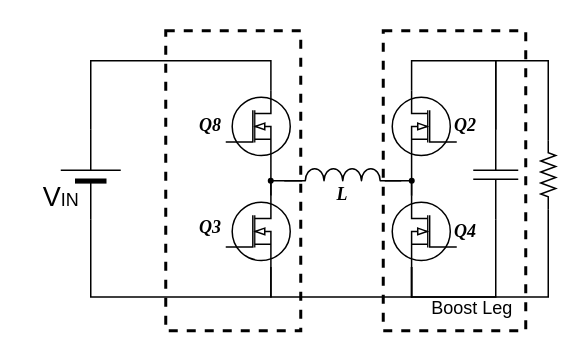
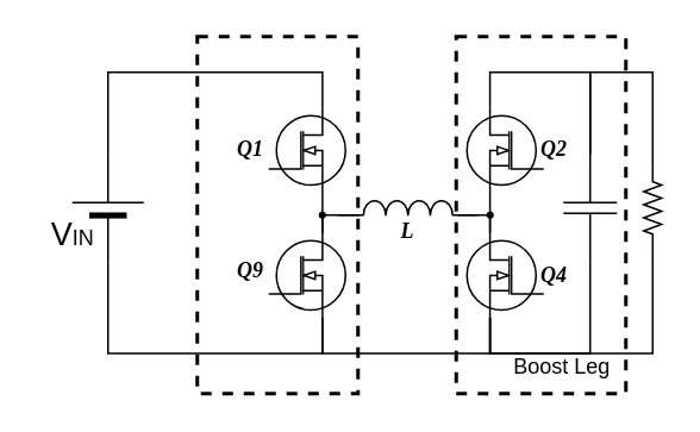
  <mxCell id="0" />
  <mxCell id="1" parent="0" />
  <mxCell id="2" value="" style="rounded=0;whiteSpace=wrap;html=1;fillColor=none;dashed=1;strokeWidth=2;" parent="1" vertex="1"><mxGeometry x="110" y="20" width="90" height="200" as="geometry" /></mxCell>
  <mxCell id="3" style="edgeStyle=orthogonalEdgeStyle;rounded=0;orthogonalLoop=1;jettySize=auto;html=1;exitX=0.7;exitY=0;exitDx=0;exitDy=0;exitPerimeter=0;entryX=1;entryY=0.5;entryDx=0;entryDy=0;entryPerimeter=0;endArrow=none;endFill=0;endSize=5;strokeColor=#000000;strokeWidth=1;" parent="1" source="4" target="19" edge="1"><mxGeometry relative="1" as="geometry" /></mxCell>
  <mxCell id="4" value="" style="verticalLabelPosition=bottom;shadow=0;dashed=0;align=center;html=1;verticalAlign=top;shape=mxgraph.electrical.mosfets1.n-channel_mosfet_1;strokeWidth=1;direction=west;flipH=1;flipV=1;" parent="1" vertex="1"><mxGeometry x="150" y="60" width="43" height="47.5" as="geometry" /></mxCell>
  <mxCell id="5" style="edgeStyle=orthogonalEdgeStyle;rounded=0;orthogonalLoop=1;jettySize=auto;html=1;exitX=0.7;exitY=0;exitDx=0;exitDy=0;exitPerimeter=0;entryX=0.7;entryY=1;entryDx=0;entryDy=0;entryPerimeter=0;endArrow=none;endFill=0;endSize=5;strokeColor=#000000;strokeWidth=1;" parent="1" source="7" target="4" edge="1"><mxGeometry relative="1" as="geometry" /></mxCell>
  <mxCell id="6" style="edgeStyle=orthogonalEdgeStyle;rounded=0;orthogonalLoop=1;jettySize=auto;html=1;exitX=0.7;exitY=1;exitDx=0;exitDy=0;exitPerimeter=0;entryX=0.7;entryY=1;entryDx=0;entryDy=0;entryPerimeter=0;endArrow=none;endFill=0;endSize=5;strokeColor=#000000;strokeWidth=1;" parent="1" source="7" target="12" edge="1"><mxGeometry relative="1" as="geometry" /></mxCell>
  <mxCell id="7" value="" style="verticalLabelPosition=bottom;shadow=0;dashed=0;align=center;html=1;verticalAlign=top;shape=mxgraph.electrical.mosfets1.n-channel_mosfet_1;strokeWidth=1;direction=west;flipH=1;flipV=1;" parent="1" vertex="1"><mxGeometry x="150" y="130" width="43" height="47.5" as="geometry" /></mxCell>
  <mxCell id="8" style="edgeStyle=orthogonalEdgeStyle;rounded=0;orthogonalLoop=1;jettySize=auto;html=1;exitX=0.7;exitY=0;exitDx=0;exitDy=0;exitPerimeter=0;entryX=0;entryY=0.5;entryDx=0;entryDy=0;entryPerimeter=0;endArrow=none;endFill=0;endSize=5;strokeColor=#000000;strokeWidth=1;" parent="1" source="9" target="26" edge="1"><mxGeometry relative="1" as="geometry" /></mxCell>
  <mxCell id="9" value="" style="verticalLabelPosition=bottom;shadow=0;dashed=0;align=center;html=1;verticalAlign=top;shape=mxgraph.electrical.mosfets1.n-channel_mosfet_1;strokeWidth=1;direction=west;flipH=0;flipV=1;" parent="1" vertex="1"><mxGeometry x="261" y="60" width="43" height="47.5" as="geometry" /></mxCell>
  <mxCell id="10" style="edgeStyle=orthogonalEdgeStyle;rounded=0;orthogonalLoop=1;jettySize=auto;html=1;exitX=0.7;exitY=0;exitDx=0;exitDy=0;exitPerimeter=0;entryX=0.7;entryY=1;entryDx=0;entryDy=0;entryPerimeter=0;endArrow=none;endFill=0;endSize=5;strokeColor=#000000;strokeWidth=1;" parent="1" source="12" target="9" edge="1"><mxGeometry relative="1" as="geometry" /></mxCell>
  <mxCell id="11" style="edgeStyle=orthogonalEdgeStyle;rounded=0;orthogonalLoop=1;jettySize=auto;html=1;exitX=0.7;exitY=1;exitDx=0;exitDy=0;exitPerimeter=0;entryX=1;entryY=0.5;entryDx=0;entryDy=0;entryPerimeter=0;endArrow=none;endFill=0;endSize=5;strokeColor=#000000;strokeWidth=1;" parent="1" source="12" target="28" edge="1"><mxGeometry relative="1" as="geometry" /></mxCell>
  <mxCell id="12" value="" style="verticalLabelPosition=bottom;shadow=0;dashed=0;align=center;html=1;verticalAlign=top;shape=mxgraph.electrical.mosfets1.n-channel_mosfet_1;strokeWidth=1;direction=west;flipH=0;flipV=1;" parent="1" vertex="1"><mxGeometry x="261" y="130" width="43" height="47.5" as="geometry" /></mxCell>
  <mxCell id="13" style="edgeStyle=orthogonalEdgeStyle;rounded=0;orthogonalLoop=1;jettySize=auto;html=1;exitX=0;exitY=1;exitDx=0;exitDy=0;exitPerimeter=0;entryX=0.7;entryY=0;entryDx=0;entryDy=0;entryPerimeter=0;endArrow=none;endFill=0;endSize=5;strokeColor=#000000;strokeWidth=1;" parent="1" target="7" edge="1"><mxGeometry relative="1" as="geometry"><mxPoint x="201" y="120" as="sourcePoint" /></mxGeometry></mxCell>
  <mxCell id="14" style="edgeStyle=orthogonalEdgeStyle;rounded=0;orthogonalLoop=1;jettySize=auto;html=1;exitX=1;exitY=1;exitDx=0;exitDy=0;exitPerimeter=0;entryX=0.7;entryY=0;entryDx=0;entryDy=0;entryPerimeter=0;endArrow=none;endFill=0;endSize=5;strokeColor=#000000;strokeWidth=1;" parent="1" target="12" edge="1"><mxGeometry relative="1" as="geometry"><mxPoint x="256" y="120" as="sourcePoint" /></mxGeometry></mxCell>
  <mxCell id="15" value="" style="pointerEvents=1;verticalLabelPosition=bottom;shadow=0;dashed=0;align=center;html=1;verticalAlign=top;shape=mxgraph.electrical.inductors.inductor_3;strokeWidth=1;direction=east;" parent="1" vertex="1"><mxGeometry x="189" y="112" width="78" height="8" as="geometry" /></mxCell>
  <mxCell id="16" value="" style="ellipse;whiteSpace=wrap;html=1;aspect=fixed;shadow=0;dashed=0;strokeWidth=2;" parent="1" vertex="1"><mxGeometry x="179" y="119" width="2" height="2" as="geometry" /></mxCell>
  <mxCell id="17" value="" style="ellipse;whiteSpace=wrap;html=1;aspect=fixed;shadow=0;dashed=0;strokeWidth=2;" parent="1" vertex="1"><mxGeometry x="273" y="119" width="2" height="2" as="geometry" /></mxCell>
  <mxCell id="18" style="edgeStyle=orthogonalEdgeStyle;rounded=0;orthogonalLoop=1;jettySize=auto;html=1;exitX=0;exitY=0.5;exitDx=0;exitDy=0;exitPerimeter=0;entryX=0.7;entryY=1;entryDx=0;entryDy=0;entryPerimeter=0;endArrow=none;endFill=0;endSize=5;strokeColor=#000000;strokeWidth=1;" parent="1" source="19" target="7" edge="1"><mxGeometry relative="1" as="geometry" /></mxCell>
  <mxCell id="19" value="" style="verticalLabelPosition=bottom;shadow=0;dashed=0;align=center;fillColor=#000000;html=1;verticalAlign=top;strokeWidth=1;shape=mxgraph.electrical.miscellaneous.monocell_battery;rounded=1;comic=0;labelBackgroundColor=none;fontFamily=Verdana;fontSize=12;flipH=1;direction=north;" parent="1" vertex="1"><mxGeometry x="40" y="86" width="40" height="60" as="geometry" /></mxCell>
  <mxCell id="20" value="&lt;font style=&quot;font-size: 18px&quot;&gt;V&lt;/font&gt;&lt;font style=&quot;font-size: 12px&quot;&gt;IN&lt;/font&gt;" style="text;html=1;align=center;verticalAlign=middle;resizable=0;points=[];autosize=1;" parent="1" vertex="1"><mxGeometry x="20" y="121" width="40" height="20" as="geometry" /></mxCell>
- <mxCell id="21" value="&lt;font face=&quot;Times New Roman&quot;&gt;&lt;i&gt;&lt;b&gt;Q8&lt;/b&gt;&lt;/i&gt;&lt;/font&gt;" style="text;html=1;strokeColor=none;fillColor=none;align=center;verticalAlign=middle;whiteSpace=wrap;rounded=0;" parent="1" vertex="1"><mxGeometry x="120" y="73" width="40" height="20" as="geometry" /></mxCell>
+ <mxCell id="21" value="&lt;font face=&quot;Times New Roman&quot;&gt;&lt;i&gt;&lt;b&gt;Q1&lt;/b&gt;&lt;/i&gt;&lt;/font&gt;" style="text;html=1;strokeColor=none;fillColor=none;align=center;verticalAlign=middle;whiteSpace=wrap;rounded=0;" parent="1" vertex="1"><mxGeometry x="120" y="73" width="40" height="20" as="geometry" /></mxCell>
  <mxCell id="22" value="&lt;font face=&quot;Times New Roman&quot;&gt;&lt;i&gt;&lt;b&gt;Q2&lt;br&gt;&lt;/b&gt;&lt;/i&gt;&lt;/font&gt;" style="text;html=1;strokeColor=none;fillColor=none;align=center;verticalAlign=middle;whiteSpace=wrap;rounded=0;" parent="1" vertex="1"><mxGeometry x="290" y="73" width="40" height="20" as="geometry" /></mxCell>
- <mxCell id="23" value="&lt;font face=&quot;Times New Roman&quot;&gt;&lt;i&gt;&lt;b&gt;Q3&lt;/b&gt;&lt;/i&gt;&lt;/font&gt;" style="text;html=1;strokeColor=none;fillColor=none;align=center;verticalAlign=middle;whiteSpace=wrap;rounded=0;" parent="1" vertex="1"><mxGeometry x="120" y="141" width="40" height="20" as="geometry" /></mxCell>
+ <mxCell id="23" value="&lt;font face=&quot;Times New Roman&quot;&gt;&lt;i&gt;&lt;b&gt;Q9&lt;/b&gt;&lt;/i&gt;&lt;/font&gt;" style="text;html=1;strokeColor=none;fillColor=none;align=center;verticalAlign=middle;whiteSpace=wrap;rounded=0;" parent="1" vertex="1"><mxGeometry x="120" y="141" width="40" height="20" as="geometry" /></mxCell>
  <mxCell id="24" value="&lt;font face=&quot;Times New Roman&quot;&gt;&lt;i&gt;&lt;b&gt;Q4&lt;/b&gt;&lt;/i&gt;&lt;/font&gt;" style="text;html=1;strokeColor=none;fillColor=none;align=center;verticalAlign=middle;whiteSpace=wrap;rounded=0;" parent="1" vertex="1"><mxGeometry x="290" y="143.75" width="40" height="20" as="geometry" /></mxCell>
  <mxCell id="25" style="edgeStyle=orthogonalEdgeStyle;rounded=0;orthogonalLoop=1;jettySize=auto;html=1;exitX=1;exitY=0.5;exitDx=0;exitDy=0;exitPerimeter=0;endArrow=none;endFill=0;endSize=5;strokeColor=#000000;strokeWidth=1;entryX=0.7;entryY=1;entryDx=0;entryDy=0;entryPerimeter=0;" parent="1" source="26" target="12" edge="1"><mxGeometry relative="1" as="geometry"><mxPoint x="300" y="200" as="targetPoint" /></mxGeometry></mxCell>
  <mxCell id="26" value="" style="pointerEvents=1;verticalLabelPosition=bottom;shadow=0;dashed=0;align=center;html=1;verticalAlign=top;shape=mxgraph.electrical.capacitors.capacitor_1;direction=south;" parent="1" vertex="1"><mxGeometry x="315" y="86" width="30" height="60" as="geometry" /></mxCell>
  <mxCell id="27" style="edgeStyle=orthogonalEdgeStyle;rounded=0;orthogonalLoop=1;jettySize=auto;html=1;exitX=0;exitY=0.5;exitDx=0;exitDy=0;exitPerimeter=0;entryX=0;entryY=0.5;entryDx=0;entryDy=0;entryPerimeter=0;endArrow=none;endFill=0;endSize=5;strokeColor=#000000;strokeWidth=1;" parent="1" source="28" target="26" edge="1"><mxGeometry relative="1" as="geometry"><Array as="points"><mxPoint x="365" y="40" /><mxPoint x="330" y="40" /></Array></mxGeometry></mxCell>
  <mxCell id="28" value="" style="pointerEvents=1;verticalLabelPosition=bottom;shadow=0;dashed=0;align=center;html=1;verticalAlign=top;shape=mxgraph.electrical.resistors.resistor_2;strokeWidth=1;direction=south;" parent="1" vertex="1"><mxGeometry x="360" y="93" width="10" height="46" as="geometry" /></mxCell>
  <mxCell id="29" value="&lt;font face=&quot;Times New Roman&quot;&gt;&lt;i&gt;&lt;b&gt;L&lt;br&gt;&lt;/b&gt;&lt;/i&gt;&lt;/font&gt;" style="text;html=1;strokeColor=none;fillColor=none;align=center;verticalAlign=middle;whiteSpace=wrap;rounded=0;" parent="1" vertex="1"><mxGeometry x="208" y="119" width="40" height="20" as="geometry" /></mxCell>
  <mxCell id="30" value="" style="rounded=0;whiteSpace=wrap;html=1;fillColor=none;dashed=1;strokeWidth=2;" parent="1" vertex="1"><mxGeometry x="255" y="20" width="95" height="200" as="geometry" /></mxCell>
  <mxCell id="31" value="Boost&amp;nbsp;Leg" style="text;html=1;strokeColor=none;fillColor=none;align=center;verticalAlign=middle;whiteSpace=wrap;rounded=0;dashed=1;" vertex="1" parent="1"><mxGeometry x="285" y="195" width="59" height="20" as="geometry" /></mxCell>
